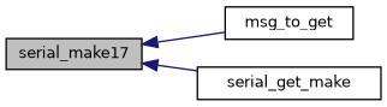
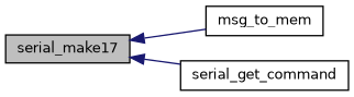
  digraph {
    rankdir=LR
    node [color=black fillcolor=white fontname=Helvetica fontsize=10 shape=record style=filled]
    edge [color=midnightblue dir=back fontname=Helvetica fontsize=10 labelfontname=Helvetica labelfontsize=10 style=solid]
    n1 [fillcolor=grey75 fontcolor=black height=0.2 label=serial_make17 width=0.4]
-   n2 [height=0.2 label=msg_to_get width=0.4]
-   n3 [height=0.2 label=serial_get_make width=0.4]
+   n2 [height=0.2 label=msg_to_mem width=0.4]
+   n3 [height=0.2 label=serial_get_command width=0.4]
    n1 -> n2
    n1 -> n3
  }
